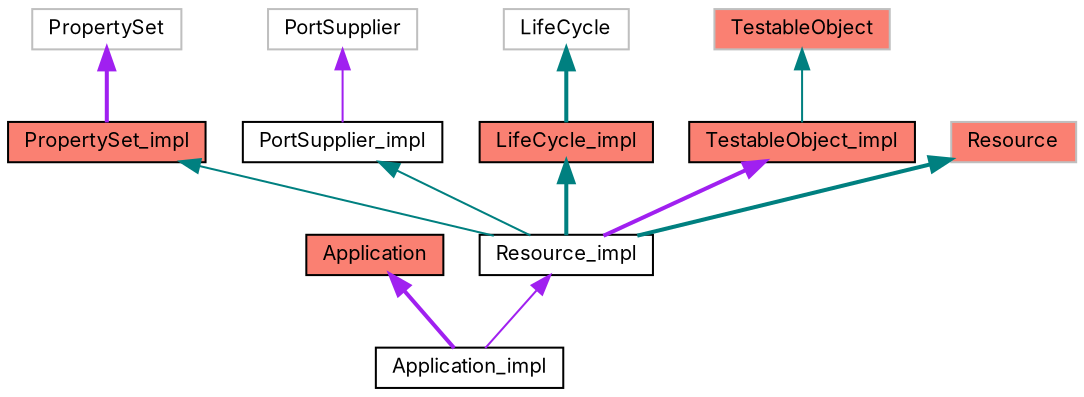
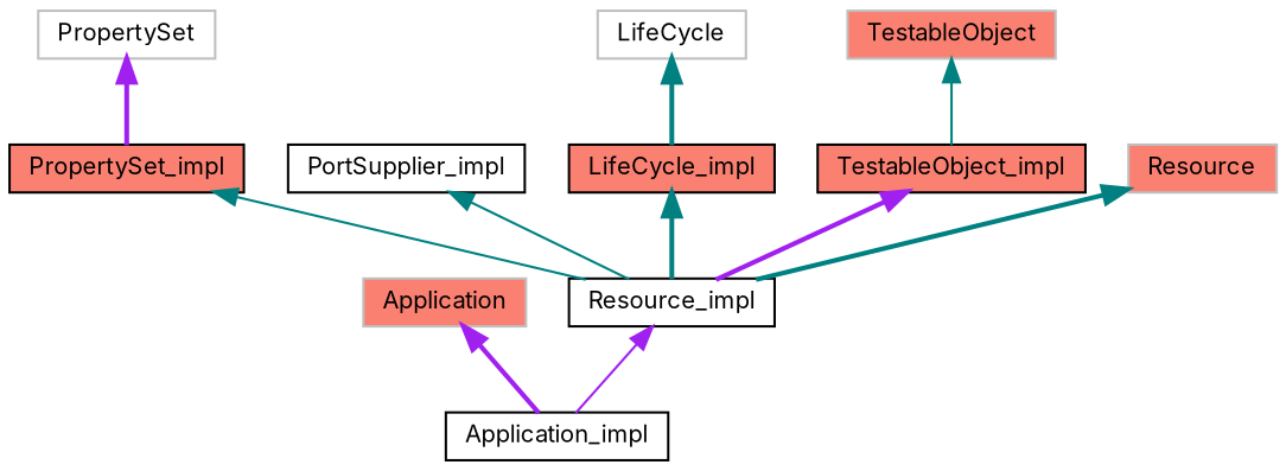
  digraph {
    fontname=Inter
    node [color=black fillcolor=white fontname=Inter fontsize=10 shape=record style=filled]
    edge [color=teal dir=back fontname=Inter fontsize=10 labelfontname=Helvetica labelfontsize=10 style=bold]
    n1 [fontcolor=black height=0.2 label=Application_impl width=0.4]
-   n2 [fillcolor=salmon height=0.2 label=Application width=0.4]
+   n2 [color=grey75 fillcolor=salmon height=0.2 label=Application width=0.4]
    n3 [height=0.2 label=Resource_impl width=0.4]
    n4 [fillcolor=salmon height=0.2 label=PropertySet_impl width=0.4]
    n5 [color=grey75 height=0.2 label=PropertySet width=0.4]
    n6 [height=0.2 label=PortSupplier_impl width=0.4]
-   n7 [color=grey75 height=0.2 label=PortSupplier width=0.4]
    n8 [fillcolor=salmon height=0.2 label=LifeCycle_impl width=0.4]
    n9 [color=grey75 height=0.2 label=LifeCycle width=0.4]
    n10 [fillcolor=salmon height=0.2 label=TestableObject_impl width=0.4]
    n11 [color=grey75 fillcolor=salmon height=0.2 label=TestableObject width=0.4]
    n12 [color=grey75 fillcolor=salmon height=0.2 label=Resource width=0.4]
    n2 -> n1 [color=purple]
    n3 -> n1 [color=purple style=solid]
    n4 -> n3 [style=solid]
    n5 -> n4 [color=purple]
    n6 -> n3 [style=solid]
-   n7 -> n6 [color=purple style=solid]
    n8 -> n3
    n9 -> n8
    n10 -> n3 [color=purple]
    n11 -> n10 [style=solid]
    n12 -> n3
  }
